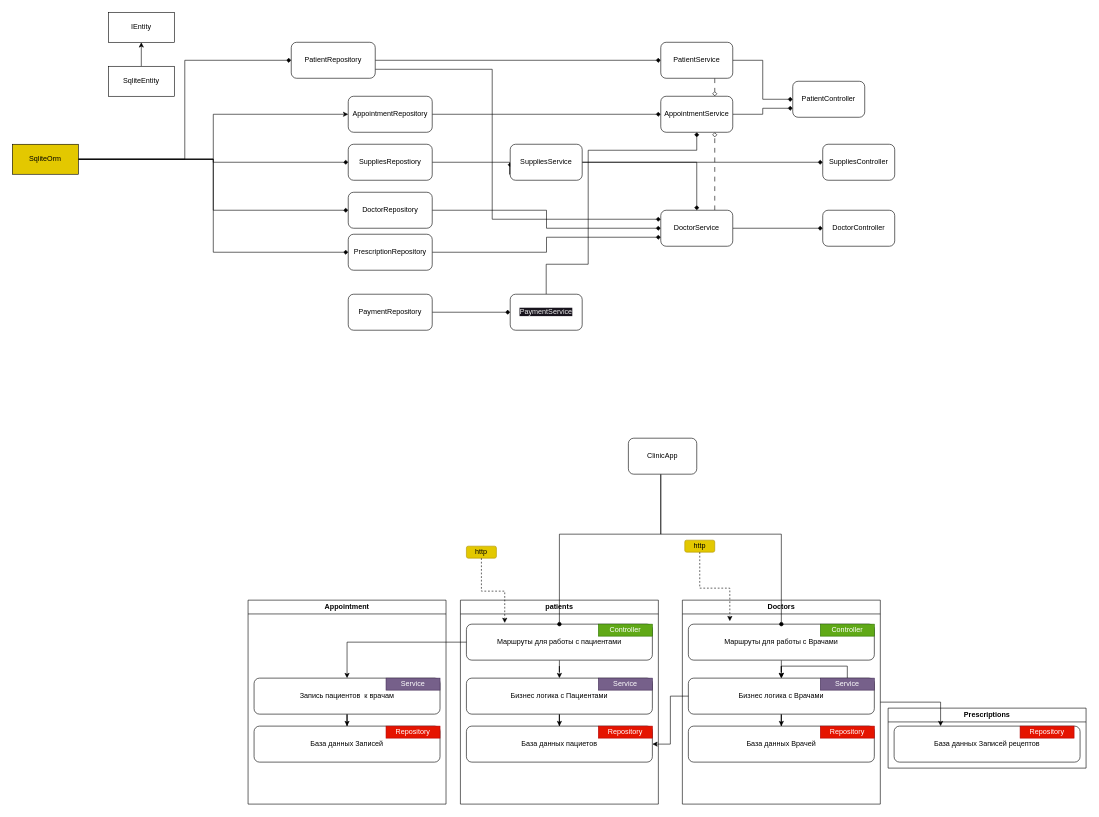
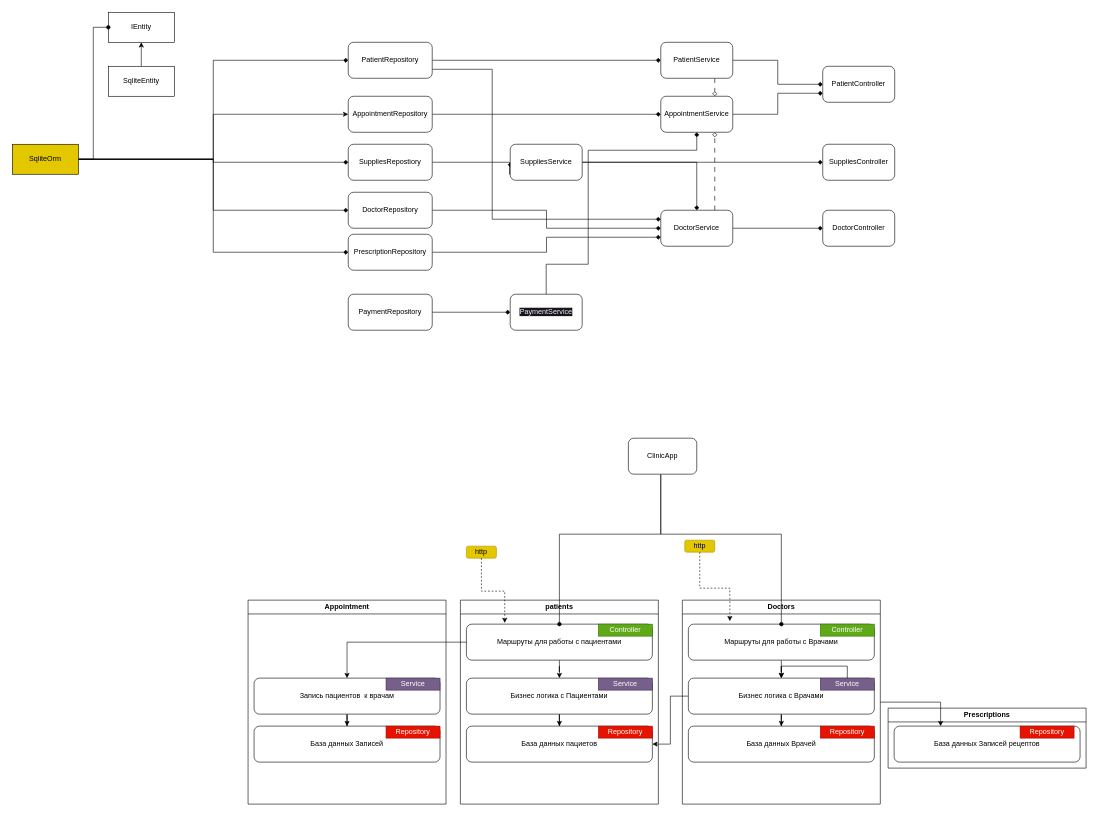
  <mxCell id="0" />
  <mxCell id="1" parent="0" />
  <mxCell id="2" value="Prescriptions" style="swimlane;whiteSpace=wrap;html=1;" parent="1" vertex="1"><mxGeometry x="1480" y="1180" width="330" height="100" as="geometry" /></mxCell>
  <mxCell id="3" value="База данных Записей рецептов" style="rounded=1;whiteSpace=wrap;html=1;align=center;" parent="2" vertex="1"><mxGeometry x="10" y="30" width="310" height="60" as="geometry" /></mxCell>
  <mxCell id="4" value="Repository" style="rounded=0;whiteSpace=wrap;html=1;fillColor=#e51400;strokeColor=#B20000;fontColor=#ffffff;" parent="2" vertex="1"><mxGeometry x="220" y="30" width="90" height="20" as="geometry" /></mxCell>
  <mxCell id="5" value="IEntity" style="html=1;whiteSpace=wrap;" parent="1" vertex="1"><mxGeometry x="180" y="20" width="110" height="50" as="geometry" /></mxCell>
+ <mxCell id="6" style="edgeStyle=orthogonalEdgeStyle;rounded=0;orthogonalLoop=1;jettySize=auto;html=1;exitX=1;exitY=0.5;exitDx=0;exitDy=0;entryX=0;entryY=0.5;entryDx=0;entryDy=0;endArrow=oval;endFill=1;" parent="1" source="12" target="5" edge="1"><mxGeometry relative="1" as="geometry" /></mxCell>
  <mxCell id="7" style="edgeStyle=orthogonalEdgeStyle;rounded=0;orthogonalLoop=1;jettySize=auto;html=1;entryX=0;entryY=0.5;entryDx=0;entryDy=0;endArrow=diamond;endFill=1;" parent="1" source="12" target="50" edge="1"><mxGeometry relative="1" as="geometry" /></mxCell>
  <mxCell id="8" style="edgeStyle=orthogonalEdgeStyle;rounded=0;orthogonalLoop=1;jettySize=auto;html=1;entryX=0;entryY=0.5;entryDx=0;entryDy=0;endArrow=classic;endFill=1;" parent="1" source="12" target="54" edge="1"><mxGeometry relative="1" as="geometry" /></mxCell>
  <mxCell id="9" style="edgeStyle=orthogonalEdgeStyle;rounded=0;orthogonalLoop=1;jettySize=auto;html=1;entryX=0;entryY=0.5;entryDx=0;entryDy=0;endArrow=diamond;endFill=1;" parent="1" source="12" target="52" edge="1"><mxGeometry relative="1" as="geometry" /></mxCell>
  <mxCell id="10" style="edgeStyle=orthogonalEdgeStyle;rounded=0;orthogonalLoop=1;jettySize=auto;html=1;entryX=0;entryY=0.5;entryDx=0;entryDy=0;endArrow=diamond;endFill=1;" parent="1" source="12" target="68" edge="1"><mxGeometry relative="1" as="geometry" /></mxCell>
  <mxCell id="11" style="edgeStyle=orthogonalEdgeStyle;rounded=0;html=1;entryX=0;entryY=0.5;entryDx=0;entryDy=0;endArrow=diamond;endFill=1;" parent="1" source="12" target="74" edge="1"><mxGeometry relative="1" as="geometry" /></mxCell>
  <mxCell id="12" value="SqliteOrm" style="html=1;whiteSpace=wrap;fillColor=#e3c800;" parent="1" vertex="1"><mxGeometry x="20" y="240" width="110" height="50" as="geometry" /></mxCell>
  <mxCell id="13" style="edgeStyle=orthogonalEdgeStyle;rounded=0;orthogonalLoop=1;jettySize=auto;html=1;entryX=0.5;entryY=1;entryDx=0;entryDy=0;" parent="1" source="14" target="5" edge="1"><mxGeometry relative="1" as="geometry" /></mxCell>
  <mxCell id="14" value="SqliteEntity" style="html=1;whiteSpace=wrap;" parent="1" vertex="1"><mxGeometry x="180" y="110" width="110" height="50" as="geometry" /></mxCell>
  <mxCell id="15" value="patients" style="swimlane;whiteSpace=wrap;html=1;" parent="1" vertex="1"><mxGeometry x="767" y="1000" width="330" height="340" as="geometry" /></mxCell>
  <mxCell id="16" style="edgeStyle=orthogonalEdgeStyle;rounded=0;orthogonalLoop=1;jettySize=auto;html=1;" parent="15" source="17" target="20" edge="1"><mxGeometry relative="1" as="geometry" /></mxCell>
  <mxCell id="17" value="Маршруты для работы с пациентами" style="rounded=1;whiteSpace=wrap;html=1;align=center;" parent="15" vertex="1"><mxGeometry x="10" y="40" width="310" height="60" as="geometry" /></mxCell>
  <mxCell id="18" value="Controller" style="rounded=0;whiteSpace=wrap;html=1;fillColor=#60a917;fontColor=#ffffff;strokeColor=#2D7600;" parent="15" vertex="1"><mxGeometry x="230" y="40" width="90" height="20" as="geometry" /></mxCell>
  <mxCell id="19" style="edgeStyle=orthogonalEdgeStyle;rounded=0;orthogonalLoop=1;jettySize=auto;html=1;" parent="15" source="20" target="22" edge="1"><mxGeometry relative="1" as="geometry" /></mxCell>
  <mxCell id="20" value="Бизнес логика с Пациентами" style="rounded=1;whiteSpace=wrap;html=1;align=center;" parent="15" vertex="1"><mxGeometry x="10" y="130" width="310" height="60" as="geometry" /></mxCell>
  <mxCell id="21" value="Service" style="rounded=0;whiteSpace=wrap;html=1;fillColor=#76608a;strokeColor=#432D57;fontColor=#ffffff;" parent="15" vertex="1"><mxGeometry x="230" y="130" width="90" height="20" as="geometry" /></mxCell>
  <mxCell id="22" value="База данных пациетов" style="rounded=1;whiteSpace=wrap;html=1;align=center;" parent="15" vertex="1"><mxGeometry x="10" y="210" width="310" height="60" as="geometry" /></mxCell>
  <mxCell id="23" value="Repository" style="rounded=0;whiteSpace=wrap;html=1;fillColor=#e51400;strokeColor=#B20000;fontColor=#ffffff;" parent="15" vertex="1"><mxGeometry x="230" y="210" width="90" height="20" as="geometry" /></mxCell>
  <mxCell id="24" value="Doctors" style="swimlane;whiteSpace=wrap;html=1;" parent="1" vertex="1"><mxGeometry x="1137" y="1000" width="330" height="340" as="geometry" /></mxCell>
  <mxCell id="25" style="edgeStyle=orthogonalEdgeStyle;rounded=0;orthogonalLoop=1;jettySize=auto;html=1;entryX=0.5;entryY=0;entryDx=0;entryDy=0;" parent="24" source="26" target="29" edge="1"><mxGeometry relative="1" as="geometry" /></mxCell>
  <mxCell id="26" value="Маршруты для работы с Врачами" style="rounded=1;whiteSpace=wrap;html=1;align=center;" parent="24" vertex="1"><mxGeometry x="10" y="40" width="310" height="60" as="geometry" /></mxCell>
  <mxCell id="27" value="Controller" style="rounded=0;whiteSpace=wrap;html=1;fillColor=#60a917;fontColor=#ffffff;strokeColor=#2D7600;" parent="24" vertex="1"><mxGeometry x="230" y="40" width="90" height="20" as="geometry" /></mxCell>
  <mxCell id="28" style="edgeStyle=orthogonalEdgeStyle;rounded=0;orthogonalLoop=1;jettySize=auto;html=1;" parent="24" source="29" target="32" edge="1"><mxGeometry relative="1" as="geometry" /></mxCell>
  <mxCell id="29" value="Бизнес логика с Врачами" style="rounded=1;whiteSpace=wrap;html=1;align=center;" parent="24" vertex="1"><mxGeometry x="10" y="130" width="310" height="60" as="geometry" /></mxCell>
  <mxCell id="30" style="edgeStyle=orthogonalEdgeStyle;rounded=0;orthogonalLoop=1;jettySize=auto;html=1;exitX=0.5;exitY=0;exitDx=0;exitDy=0;" parent="24" source="31" target="29" edge="1"><mxGeometry relative="1" as="geometry" /></mxCell>
  <mxCell id="31" value="Service" style="rounded=0;whiteSpace=wrap;html=1;fillColor=#76608a;strokeColor=#432D57;fontColor=#ffffff;" parent="24" vertex="1"><mxGeometry x="230" y="130" width="90" height="20" as="geometry" /></mxCell>
  <mxCell id="32" value="База данных Врачей" style="rounded=1;whiteSpace=wrap;html=1;align=center;" parent="24" vertex="1"><mxGeometry x="10" y="210" width="310" height="60" as="geometry" /></mxCell>
  <mxCell id="33" value="Repository" style="rounded=0;whiteSpace=wrap;html=1;fillColor=#e51400;strokeColor=#B20000;fontColor=#ffffff;" parent="24" vertex="1"><mxGeometry x="230" y="210" width="90" height="20" as="geometry" /></mxCell>
  <mxCell id="34" value="http" style="rounded=1;whiteSpace=wrap;html=1;fillColor=#e3c800;fontColor=#000000;strokeColor=#B09500;" parent="1" vertex="1"><mxGeometry x="777" y="910" width="50" height="20" as="geometry" /></mxCell>
  <mxCell id="35" style="edgeStyle=orthogonalEdgeStyle;rounded=0;orthogonalLoop=1;jettySize=auto;html=1;entryX=0.25;entryY=0;entryDx=0;entryDy=0;" parent="1" source="24" target="3" edge="1"><mxGeometry relative="1" as="geometry" /></mxCell>
  <mxCell id="36" style="edgeStyle=orthogonalEdgeStyle;rounded=0;orthogonalLoop=1;jettySize=auto;html=1;entryX=0.206;entryY=-0.033;entryDx=0;entryDy=0;entryPerimeter=0;dashed=1;" parent="1" source="34" target="17" edge="1"><mxGeometry relative="1" as="geometry" /></mxCell>
  <mxCell id="37" value="http" style="rounded=1;whiteSpace=wrap;html=1;fillColor=#e3c800;fontColor=#000000;strokeColor=#B09500;" parent="1" vertex="1"><mxGeometry x="1141" y="900" width="50" height="20" as="geometry" /></mxCell>
  <mxCell id="38" style="edgeStyle=orthogonalEdgeStyle;rounded=0;orthogonalLoop=1;jettySize=auto;html=1;entryX=0.223;entryY=-0.083;entryDx=0;entryDy=0;entryPerimeter=0;dashed=1;" parent="1" source="37" target="26" edge="1"><mxGeometry relative="1" as="geometry" /></mxCell>
  <mxCell id="39" style="edgeStyle=orthogonalEdgeStyle;rounded=0;orthogonalLoop=1;jettySize=auto;html=1;entryX=0.5;entryY=0;entryDx=0;entryDy=0;endArrow=oval;endFill=1;" parent="1" source="41" target="17" edge="1"><mxGeometry relative="1" as="geometry"><Array as="points"><mxPoint x="1101" y="890" /><mxPoint x="932" y="890" /></Array></mxGeometry></mxCell>
  <mxCell id="40" style="edgeStyle=orthogonalEdgeStyle;rounded=0;orthogonalLoop=1;jettySize=auto;html=1;entryX=0.5;entryY=0;entryDx=0;entryDy=0;endArrow=oval;endFill=1;" parent="1" source="41" target="26" edge="1"><mxGeometry relative="1" as="geometry"><Array as="points"><mxPoint x="1101" y="890" /><mxPoint x="1302" y="890" /></Array></mxGeometry></mxCell>
  <mxCell id="41" value="ClinicApp" style="rounded=1;whiteSpace=wrap;html=1;" parent="1" vertex="1"><mxGeometry x="1047" y="730" width="114" height="60" as="geometry" /></mxCell>
  <mxCell id="42" value="Appointment" style="swimlane;whiteSpace=wrap;html=1;" parent="1" vertex="1"><mxGeometry x="413" y="1000" width="330" height="340" as="geometry" /></mxCell>
  <mxCell id="43" style="edgeStyle=orthogonalEdgeStyle;rounded=0;orthogonalLoop=1;jettySize=auto;html=1;" parent="42" source="44" target="46" edge="1"><mxGeometry relative="1" as="geometry" /></mxCell>
  <mxCell id="44" value="Запись пациентов&amp;nbsp; к врачам" style="rounded=1;whiteSpace=wrap;html=1;align=center;" parent="42" vertex="1"><mxGeometry x="10" y="130" width="310" height="60" as="geometry" /></mxCell>
  <mxCell id="45" value="Service" style="rounded=0;whiteSpace=wrap;html=1;fillColor=#76608a;strokeColor=#432D57;fontColor=#ffffff;" parent="42" vertex="1"><mxGeometry x="230" y="130" width="90" height="20" as="geometry" /></mxCell>
  <mxCell id="46" value="База данных Записей" style="rounded=1;whiteSpace=wrap;html=1;align=center;" parent="42" vertex="1"><mxGeometry x="10" y="210" width="310" height="60" as="geometry" /></mxCell>
  <mxCell id="47" value="Repository" style="rounded=0;whiteSpace=wrap;html=1;fillColor=#e51400;strokeColor=#B20000;fontColor=#ffffff;" parent="42" vertex="1"><mxGeometry x="230" y="210" width="90" height="20" as="geometry" /></mxCell>
  <mxCell id="48" style="edgeStyle=orthogonalEdgeStyle;rounded=0;orthogonalLoop=1;jettySize=auto;html=1;entryX=0;entryY=0.5;entryDx=0;entryDy=0;endArrow=diamond;endFill=1;" parent="1" source="50" target="57" edge="1"><mxGeometry relative="1" as="geometry" /></mxCell>
  <mxCell id="49" style="edgeStyle=orthogonalEdgeStyle;rounded=0;orthogonalLoop=1;jettySize=auto;html=1;exitX=1;exitY=0.75;exitDx=0;exitDy=0;entryX=0;entryY=0.25;entryDx=0;entryDy=0;endArrow=diamond;endFill=1;" parent="1" source="50" target="60" edge="1"><mxGeometry relative="1" as="geometry"><Array as="points"><mxPoint x="820" y="115" /><mxPoint x="820" y="365" /></Array></mxGeometry></mxCell>
- <mxCell id="50" value="PatientRepository" style="rounded=1;whiteSpace=wrap;html=1;" parent="1" vertex="1"><mxGeometry x="485" y="70" width="140" height="60" as="geometry" /></mxCell>
+ <mxCell id="50" value="PatientRepository" style="rounded=1;whiteSpace=wrap;html=1;" parent="1" vertex="1"><mxGeometry x="580" y="70" width="140" height="60" as="geometry" /></mxCell>
  <mxCell id="51" style="edgeStyle=orthogonalEdgeStyle;rounded=0;orthogonalLoop=1;jettySize=auto;html=1;entryX=0;entryY=0.5;entryDx=0;entryDy=0;endArrow=diamond;endFill=1;" parent="1" source="52" target="60" edge="1"><mxGeometry relative="1" as="geometry" /></mxCell>
  <mxCell id="52" value="DoctorRepository" style="rounded=1;whiteSpace=wrap;html=1;" parent="1" vertex="1"><mxGeometry x="580" y="320" width="140" height="60" as="geometry" /></mxCell>
  <mxCell id="53" style="edgeStyle=orthogonalEdgeStyle;rounded=0;html=1;entryX=0;entryY=0.5;entryDx=0;entryDy=0;endArrow=diamond;endFill=1;" parent="1" source="54" target="62" edge="1"><mxGeometry relative="1" as="geometry" /></mxCell>
  <mxCell id="54" value="AppointmentRepository" style="rounded=1;whiteSpace=wrap;html=1;" parent="1" vertex="1"><mxGeometry x="580" y="160" width="140" height="60" as="geometry" /></mxCell>
  <mxCell id="55" style="edgeStyle=orthogonalEdgeStyle;rounded=0;orthogonalLoop=1;jettySize=auto;html=1;entryX=0;entryY=0.5;entryDx=0;entryDy=0;endArrow=diamond;endFill=1;" parent="1" source="57" target="63" edge="1"><mxGeometry relative="1" as="geometry" /></mxCell>
  <mxCell id="56" style="edgeStyle=orthogonalEdgeStyle;rounded=0;html=1;exitX=0.75;exitY=1;exitDx=0;exitDy=0;entryX=0.75;entryY=0;entryDx=0;entryDy=0;endArrow=diamond;endFill=0;dashed=1;dashPattern=8 8;" parent="1" source="57" target="62" edge="1"><mxGeometry relative="1" as="geometry" /></mxCell>
  <mxCell id="57" value="PatientService" style="rounded=1;whiteSpace=wrap;html=1;" parent="1" vertex="1"><mxGeometry x="1101" y="70" width="120" height="60" as="geometry" /></mxCell>
  <mxCell id="58" style="edgeStyle=orthogonalEdgeStyle;rounded=0;orthogonalLoop=1;jettySize=auto;html=1;entryX=0;entryY=0.5;entryDx=0;entryDy=0;endArrow=diamond;endFill=1;" parent="1" source="60" target="64" edge="1"><mxGeometry relative="1" as="geometry" /></mxCell>
  <mxCell id="59" style="edgeStyle=orthogonalEdgeStyle;rounded=0;html=1;exitX=0.75;exitY=0;exitDx=0;exitDy=0;entryX=0.75;entryY=1;entryDx=0;entryDy=0;endArrow=diamond;endFill=0;dashed=1;dashPattern=8 8;" parent="1" source="60" target="62" edge="1"><mxGeometry relative="1" as="geometry" /></mxCell>
  <mxCell id="60" value="DoctorService" style="rounded=1;whiteSpace=wrap;html=1;" parent="1" vertex="1"><mxGeometry x="1101" y="350" width="120" height="60" as="geometry" /></mxCell>
  <mxCell id="61" style="edgeStyle=orthogonalEdgeStyle;rounded=0;orthogonalLoop=1;jettySize=auto;html=1;entryX=0;entryY=0.75;entryDx=0;entryDy=0;endArrow=diamond;endFill=1;" parent="1" source="62" target="63" edge="1"><mxGeometry relative="1" as="geometry" /></mxCell>
  <mxCell id="62" value="AppointmentService" style="rounded=1;whiteSpace=wrap;html=1;" parent="1" vertex="1"><mxGeometry x="1101" y="160" width="120" height="60" as="geometry" /></mxCell>
- <mxCell id="63" value="PatientController" style="rounded=1;whiteSpace=wrap;html=1;" parent="1" vertex="1"><mxGeometry x="1321" y="135" width="120" height="60" as="geometry" /></mxCell>
+ <mxCell id="63" value="PatientController" style="rounded=1;whiteSpace=wrap;html=1;" parent="1" vertex="1"><mxGeometry x="1371" y="110" width="120" height="60" as="geometry" /></mxCell>
  <mxCell id="64" value="DoctorController" style="rounded=1;whiteSpace=wrap;html=1;" parent="1" vertex="1"><mxGeometry x="1371" y="350" width="120" height="60" as="geometry" /></mxCell>
  <mxCell id="65" style="edgeStyle=orthogonalEdgeStyle;rounded=0;orthogonalLoop=1;jettySize=auto;html=1;" parent="1" source="17" target="44" edge="1"><mxGeometry relative="1" as="geometry" /></mxCell>
  <mxCell id="66" style="edgeStyle=orthogonalEdgeStyle;rounded=0;orthogonalLoop=1;jettySize=auto;html=1;entryX=1;entryY=0.5;entryDx=0;entryDy=0;" parent="1" source="29" target="22" edge="1"><mxGeometry relative="1" as="geometry" /></mxCell>
  <mxCell id="67" style="edgeStyle=orthogonalEdgeStyle;rounded=0;orthogonalLoop=1;jettySize=auto;html=1;entryX=0;entryY=0.75;entryDx=0;entryDy=0;endArrow=diamond;endFill=1;" parent="1" source="68" target="60" edge="1"><mxGeometry relative="1" as="geometry" /></mxCell>
  <mxCell id="68" value="PrescriptionRepository" style="rounded=1;whiteSpace=wrap;html=1;" parent="1" vertex="1"><mxGeometry x="580" y="390" width="140" height="60" as="geometry" /></mxCell>
  <mxCell id="69" style="edgeStyle=orthogonalEdgeStyle;rounded=0;html=1;entryX=0;entryY=0.5;entryDx=0;entryDy=0;endArrow=diamond;endFill=1;" parent="1" source="70" target="72" edge="1"><mxGeometry relative="1" as="geometry" /></mxCell>
  <mxCell id="70" value="PaymentRepository" style="rounded=1;whiteSpace=wrap;html=1;" parent="1" vertex="1"><mxGeometry x="580" y="490" width="140" height="60" as="geometry" /></mxCell>
  <mxCell id="71" style="edgeStyle=orthogonalEdgeStyle;rounded=0;html=1;entryX=0.5;entryY=1;entryDx=0;entryDy=0;endArrow=diamond;endFill=1;exitX=0.5;exitY=0;exitDx=0;exitDy=0;" parent="1" source="72" target="62" edge="1"><mxGeometry relative="1" as="geometry"><Array as="points"><mxPoint x="910" y="440" /><mxPoint x="980" y="440" /><mxPoint x="980" y="250" /><mxPoint x="1161" y="250" /></Array></mxGeometry></mxCell>
  <mxCell id="72" value="&lt;meta charset=&quot;utf-8&quot;&gt;&lt;span style=&quot;color: rgb(240, 240, 240); font-family: Helvetica; font-size: 12px; font-style: normal; font-variant-ligatures: normal; font-variant-caps: normal; font-weight: 400; letter-spacing: normal; orphans: 2; text-align: center; text-indent: 0px; text-transform: none; widows: 2; word-spacing: 0px; -webkit-text-stroke-width: 0px; background-color: rgb(24, 20, 29); text-decoration-thickness: initial; text-decoration-style: initial; text-decoration-color: initial; float: none; display: inline !important;&quot;&gt;PaymentService&lt;/span&gt;" style="rounded=1;whiteSpace=wrap;html=1;" parent="1" vertex="1"><mxGeometry x="850" y="490" width="120" height="60" as="geometry" /></mxCell>
  <mxCell id="73" style="edgeStyle=orthogonalEdgeStyle;rounded=0;html=1;entryX=0;entryY=0.5;entryDx=0;entryDy=0;endArrow=diamond;endFill=1;" parent="1" source="74" target="77" edge="1"><mxGeometry relative="1" as="geometry"><Array as="points"><mxPoint x="849" y="270" /><mxPoint x="849" y="290" /></Array></mxGeometry></mxCell>
  <mxCell id="74" value="SuppliesRepostiory" style="rounded=1;whiteSpace=wrap;html=1;" parent="1" vertex="1"><mxGeometry x="580" y="240" width="140" height="60" as="geometry" /></mxCell>
  <mxCell id="75" style="edgeStyle=orthogonalEdgeStyle;rounded=0;html=1;entryX=0.5;entryY=0;entryDx=0;entryDy=0;endArrow=diamond;endFill=1;" parent="1" source="77" target="60" edge="1"><mxGeometry relative="1" as="geometry" /></mxCell>
  <mxCell id="76" style="edgeStyle=orthogonalEdgeStyle;html=1;entryX=0;entryY=0.5;entryDx=0;entryDy=0;endArrow=diamond;endFill=1;" edge="1" parent="1" source="77" target="78"><mxGeometry relative="1" as="geometry" /></mxCell>
  <mxCell id="77" value="SuppliesService" style="rounded=1;whiteSpace=wrap;html=1;" parent="1" vertex="1"><mxGeometry x="850" y="240" width="120" height="60" as="geometry" /></mxCell>
  <mxCell id="78" value="SuppliesController" style="rounded=1;whiteSpace=wrap;html=1;" vertex="1" parent="1"><mxGeometry x="1371" y="240" width="120" height="60" as="geometry" /></mxCell>
